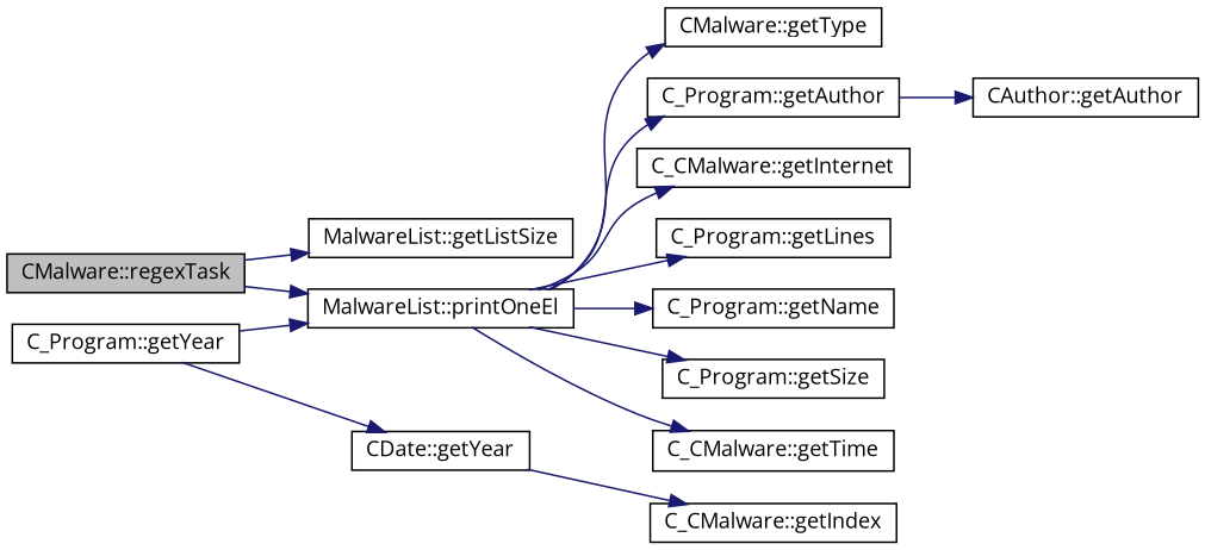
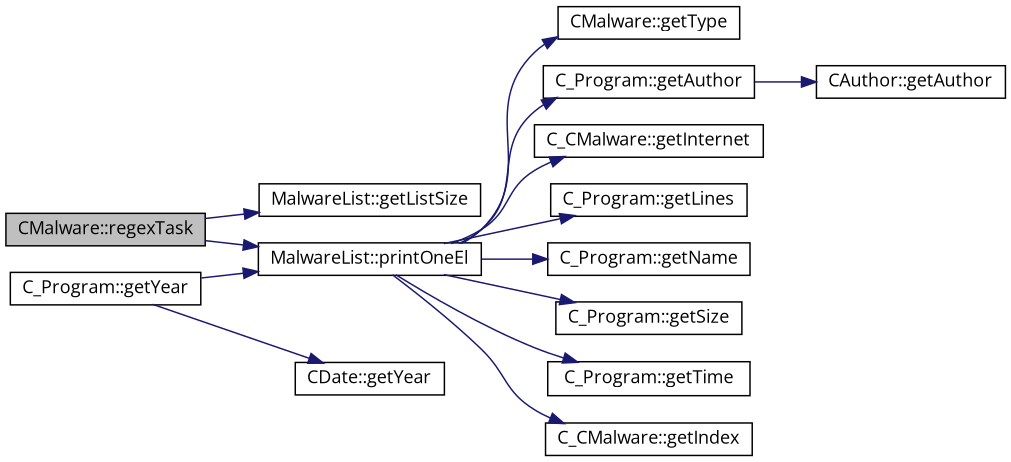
  digraph {
    fontname="Open Sans"
    rankdir=LR
    node [color=black fillcolor=white fontname="Open Sans" fontsize=12 shape=record style=filled]
    edge [color=midnightblue fontname="Open Sans" fontsize=12 labelfontname=Helvetica labelfontsize=12 style=solid]
    n1 [fillcolor=grey75 fontcolor=black height=0.2 label="CMalware::regexTask" width=0.4]
    n2 [height=0.2 label="MalwareList::getListSize" width=0.4]
    n3 [height=0.2 label="MalwareList::printOneEl" width=0.4]
    n4 [height=0.2 label="C_Program::getAuthor" width=0.4]
    n5 [height=0.2 label="C_CMalware::getIndex" width=0.4]
    n6 [height=0.2 label="C_CMalware::getInternet" width=0.4]
    n7 [height=0.2 label="C_Program::getLines" width=0.4]
    n8 [height=0.2 label="C_Program::getName" width=0.4]
    n9 [height=0.2 label="C_Program::getSize" width=0.4]
-   n10 [height=0.2 label="C_CMalware::getTime" width=0.4]
+   n10 [height=0.2 label="C_Program::getTime" width=0.4]
    n11 [height=0.2 label="CMalware::getType" width=0.4]
    n12 [height=0.2 label="CAuthor::getAuthor" width=0.4]
    n13 [height=0.2 label="C_Program::getYear" width=0.4]
    n14 [height=0.2 label="CDate::getYear" width=0.4]
    n1 -> n2
    n1 -> n3
    n3 -> n4
-   n14 -> n5
+   n3 -> n5
    n3 -> n6
    n3 -> n7
    n3 -> n8
    n3 -> n9
    n3 -> n10
    n3 -> n11
    n4 -> n12
    n13 -> n3
    n13 -> n14
  }
